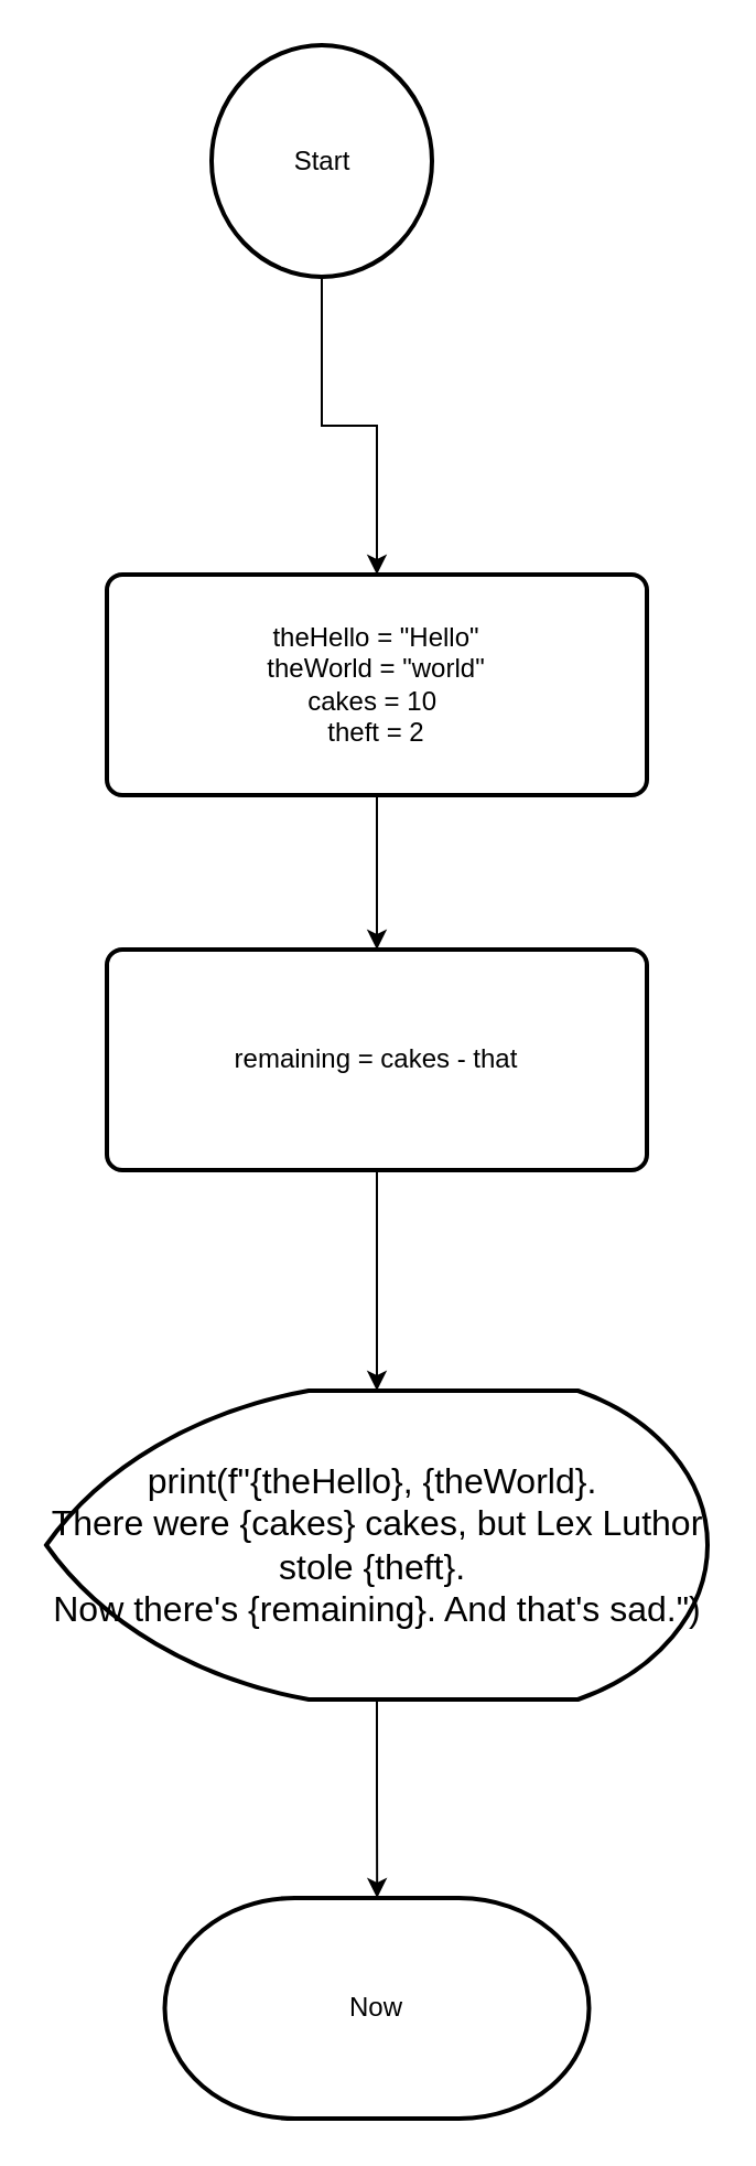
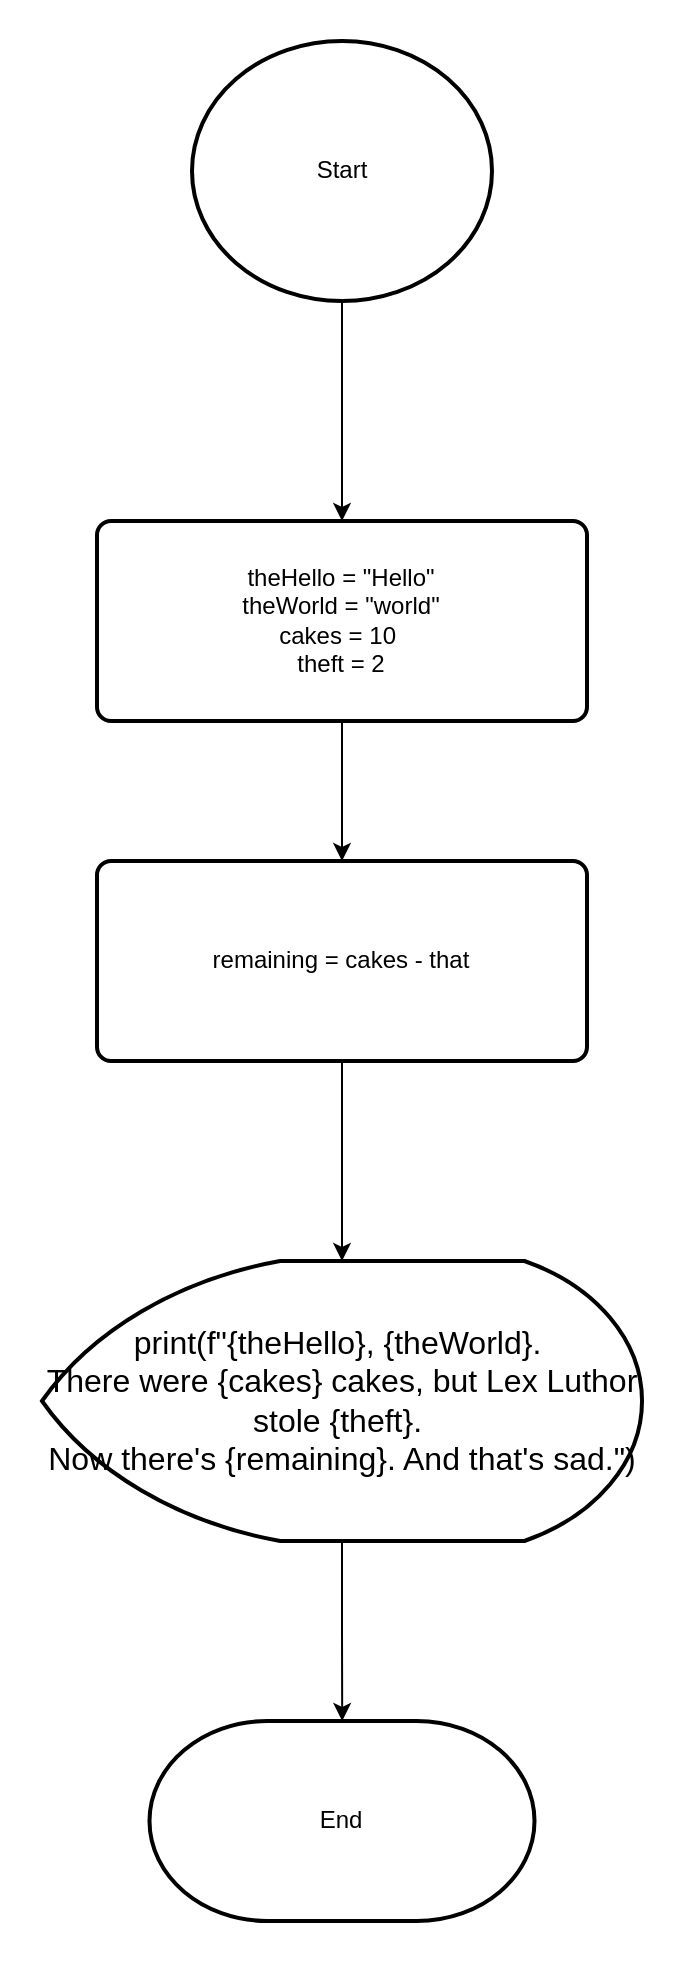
  <mxCell id="0" />
  <mxCell id="1" parent="0" />
- <mxCell id="2" value="Now" style="strokeWidth=2;html=1;shape=mxgraph.flowchart.terminator;whiteSpace=wrap;" vertex="1" parent="1"><mxGeometry x="74.25" y="860" width="192.5" height="100" as="geometry" /></mxCell>
+ <mxCell id="2" value="End" style="strokeWidth=2;html=1;shape=mxgraph.flowchart.terminator;whiteSpace=wrap;" vertex="1" parent="1"><mxGeometry x="74.25" y="860" width="192.5" height="100" as="geometry" /></mxCell>
  <mxCell id="3" value="" style="edgeStyle=orthogonalEdgeStyle;rounded=0;orthogonalLoop=1;jettySize=auto;html=1;" edge="1" parent="1" source="4" target="6"><mxGeometry relative="1" as="geometry" /></mxCell>
- <mxCell id="4" value="Start" style="strokeWidth=2;html=1;shape=mxgraph.flowchart.start_2;whiteSpace=wrap;" vertex="1" parent="1"><mxGeometry x="95.5" y="20" width="100" height="105" as="geometry" /></mxCell>
+ <mxCell id="4" value="Start" style="strokeWidth=2;html=1;shape=mxgraph.flowchart.start_2;whiteSpace=wrap;" vertex="1" parent="1"><mxGeometry x="95.5" y="20" width="150" height="130" as="geometry" /></mxCell>
  <mxCell id="5" value="" style="edgeStyle=orthogonalEdgeStyle;rounded=0;orthogonalLoop=1;jettySize=auto;html=1;" edge="1" parent="1" source="6" target="8"><mxGeometry relative="1" as="geometry" /></mxCell>
  <mxCell id="6" value="theHello = &quot;Hello&quot;&lt;div&gt;theWorld = &quot;world&quot;&lt;/div&gt;&lt;div&gt;cakes = 10&amp;nbsp;&lt;/div&gt;&lt;div&gt;theft = 2&lt;/div&gt;" style="rounded=1;whiteSpace=wrap;html=1;absoluteArcSize=1;arcSize=14;strokeWidth=2;" vertex="1" parent="1"><mxGeometry x="48" y="260" width="245" height="100" as="geometry" /></mxCell>
  <mxCell id="7" value="" style="edgeStyle=orthogonalEdgeStyle;rounded=0;orthogonalLoop=1;jettySize=auto;html=1;" edge="1" parent="1" source="8" target="10"><mxGeometry relative="1" as="geometry" /></mxCell>
  <mxCell id="8" value="remaining = cakes - that" style="rounded=1;whiteSpace=wrap;html=1;absoluteArcSize=1;arcSize=14;strokeWidth=2;" vertex="1" parent="1"><mxGeometry x="48" y="430" width="245" height="100" as="geometry" /></mxCell>
  <mxCell id="9" value="" style="edgeStyle=orthogonalEdgeStyle;rounded=0;orthogonalLoop=1;jettySize=auto;html=1;" edge="1" parent="1" source="10" target="2"><mxGeometry relative="1" as="geometry" /></mxCell>
  <mxCell id="10" value="&lt;span style=&quot;font-size: medium;&quot;&gt;print(f&quot;{theHello}, {theWorld}.&amp;nbsp;&lt;/span&gt;&lt;div&gt;&lt;span style=&quot;font-size: medium;&quot;&gt;There were {cakes} cakes, but Lex Luthor stole {theft}.&amp;nbsp;&lt;/span&gt;&lt;/div&gt;&lt;div&gt;&lt;span style=&quot;font-size: medium;&quot;&gt;Now there's {remaining}. And that's sad.&quot;)&lt;/span&gt;&lt;/div&gt;" style="strokeWidth=2;html=1;shape=mxgraph.flowchart.display;whiteSpace=wrap;align=center;" vertex="1" parent="1"><mxGeometry x="20.5" y="630" width="300" height="140" as="geometry" /></mxCell>
